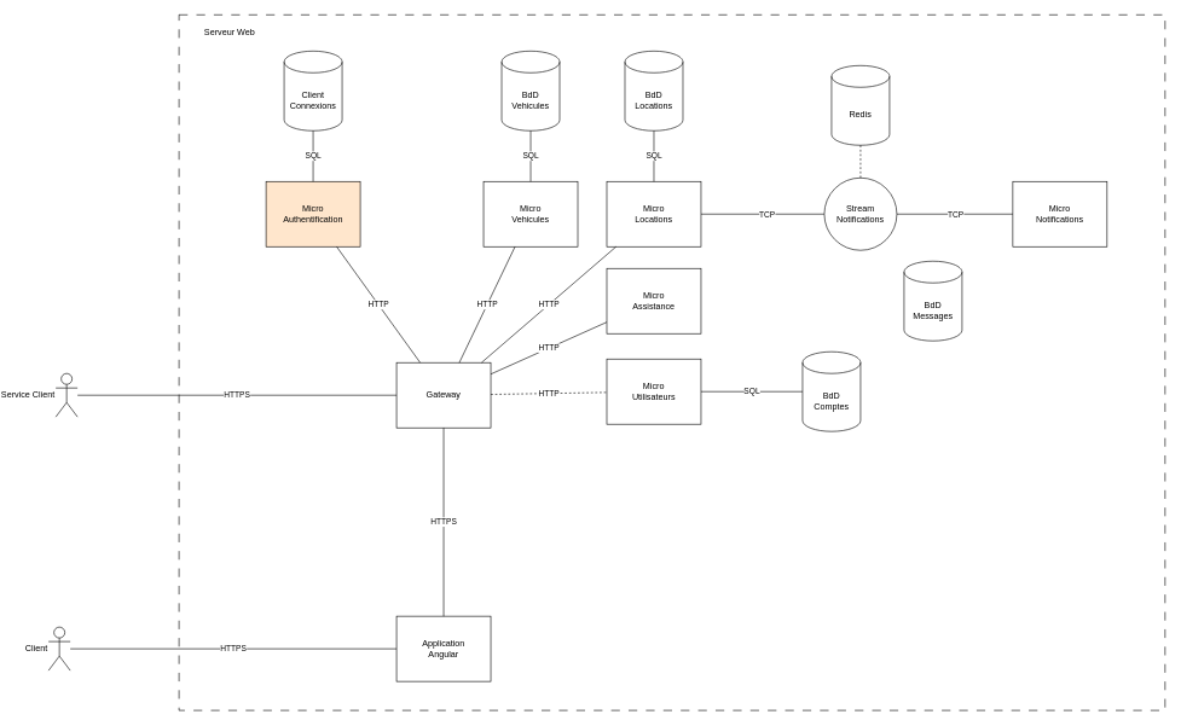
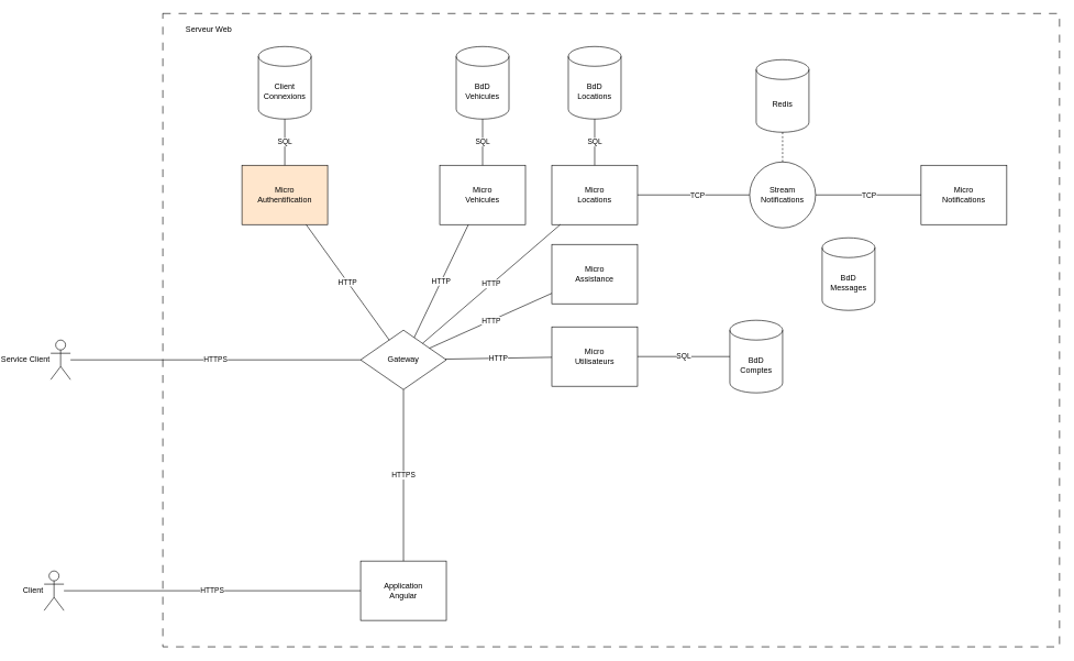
  <mxCell id="0" />
  <mxCell id="1" parent="0" />
  <mxCell id="2" value="" style="rounded=0;whiteSpace=wrap;html=1;dashed=1;dashPattern=12 12;" vertex="1" parent="1"><mxGeometry x="200" y="20" width="1360" height="960" as="geometry" /></mxCell>
  <mxCell id="3" value="Micro&lt;br&gt;Authentification" style="rounded=0;whiteSpace=wrap;html=1;fillColor=#ffe6cc;" vertex="1" parent="1"><mxGeometry x="320" y="250" width="130" height="90" as="geometry" /></mxCell>
  <mxCell id="4" value="Micro&lt;br&gt;Locations" style="rounded=0;whiteSpace=wrap;html=1;" vertex="1" parent="1"><mxGeometry x="790" y="250" width="130" height="90" as="geometry" /></mxCell>
  <mxCell id="5" value="Micro&lt;br&gt;Vehicules" style="rounded=0;whiteSpace=wrap;html=1;" vertex="1" parent="1"><mxGeometry x="620" y="250" width="130" height="90" as="geometry" /></mxCell>
  <mxCell id="6" value="Micro&lt;br&gt;Assistance" style="rounded=0;whiteSpace=wrap;html=1;" vertex="1" parent="1"><mxGeometry x="790" y="370" width="130" height="90" as="geometry" /></mxCell>
  <mxCell id="7" value="Micro&lt;br&gt;Utilisateurs" style="rounded=0;whiteSpace=wrap;html=1;" vertex="1" parent="1"><mxGeometry x="790" y="495" width="130" height="90" as="geometry" /></mxCell>
  <mxCell id="8" value="Micro&lt;br&gt;Notifications" style="rounded=0;whiteSpace=wrap;html=1;" vertex="1" parent="1"><mxGeometry x="1350" y="250" width="130" height="90" as="geometry" /></mxCell>
- <mxCell id="9" value="Gateway" style="rounded=0;whiteSpace=wrap;html=1;" vertex="1" parent="1"><mxGeometry x="500" y="500" width="130" height="90" as="geometry" /></mxCell>
+ <mxCell id="9" value="Gateway" style="rhombus;whiteSpace=wrap;html=1;" vertex="1" parent="1"><mxGeometry x="500" y="500" width="130" height="90" as="geometry" /></mxCell>
  <mxCell id="10" value="HTTP" style="endArrow=none;html=1;rounded=0;" edge="1" parent="1" source="9" target="3"><mxGeometry width="50" height="50" relative="1" as="geometry"><mxPoint x="580" y="430" as="sourcePoint" /><mxPoint x="630" y="380" as="targetPoint" /></mxGeometry></mxCell>
  <mxCell id="11" value="HTTP" style="endArrow=none;html=1;rounded=0;" edge="1" parent="1" source="9" target="5"><mxGeometry width="50" height="50" relative="1" as="geometry"><mxPoint x="690" y="830" as="sourcePoint" /><mxPoint x="550" y="510" as="targetPoint" /></mxGeometry></mxCell>
  <mxCell id="12" value="HTTP" style="endArrow=none;html=1;rounded=0;" edge="1" parent="1" source="9" target="4"><mxGeometry width="50" height="50" relative="1" as="geometry"><mxPoint x="600" y="610" as="sourcePoint" /><mxPoint x="670" y="450" as="targetPoint" /></mxGeometry></mxCell>
- <mxCell id="13" value="HTTP" style="endArrow=none;html=1;rounded=0;dashed=1;" edge="1" parent="1" source="9" target="7"><mxGeometry width="50" height="50" relative="1" as="geometry"><mxPoint x="590" y="720" as="sourcePoint" /><mxPoint x="776" y="560" as="targetPoint" /></mxGeometry></mxCell>
+ <mxCell id="13" value="HTTP" style="endArrow=none;html=1;rounded=0;" edge="1" parent="1" source="9" target="7"><mxGeometry width="50" height="50" relative="1" as="geometry"><mxPoint x="590" y="720" as="sourcePoint" /><mxPoint x="776" y="560" as="targetPoint" /></mxGeometry></mxCell>
  <mxCell id="14" value="HTTP" style="endArrow=none;html=1;rounded=0;" edge="1" parent="1" source="9" target="6"><mxGeometry width="50" height="50" relative="1" as="geometry"><mxPoint x="600" y="780" as="sourcePoint" /><mxPoint x="686" y="460" as="targetPoint" /></mxGeometry></mxCell>
  <mxCell id="15" value="BdD&lt;br&gt;Vehicules" style="shape=cylinder3;whiteSpace=wrap;html=1;boundedLbl=1;backgroundOutline=1;size=15;" vertex="1" parent="1"><mxGeometry x="645" y="70" width="80" height="110" as="geometry" /></mxCell>
  <mxCell id="16" value="BdD&lt;br&gt;Comptes" style="shape=cylinder3;whiteSpace=wrap;html=1;boundedLbl=1;backgroundOutline=1;size=15;" vertex="1" parent="1"><mxGeometry x="1060" y="485" width="80" height="110" as="geometry" /></mxCell>
  <mxCell id="17" value="BdD&lt;br&gt;Locations" style="shape=cylinder3;whiteSpace=wrap;html=1;boundedLbl=1;backgroundOutline=1;size=15;" vertex="1" parent="1"><mxGeometry x="815" y="70" width="80" height="110" as="geometry" /></mxCell>
  <mxCell id="18" value="Client&lt;br&gt;Connexions" style="shape=cylinder3;whiteSpace=wrap;html=1;boundedLbl=1;backgroundOutline=1;size=15;" vertex="1" parent="1"><mxGeometry x="345" y="70" width="80" height="110" as="geometry" /></mxCell>
  <mxCell id="19" value="BdD&lt;br&gt;Messages" style="shape=cylinder3;whiteSpace=wrap;html=1;boundedLbl=1;backgroundOutline=1;size=15;" vertex="1" parent="1"><mxGeometry x="1200" y="360" width="80" height="110" as="geometry" /></mxCell>
  <mxCell id="20" value="" style="endArrow=none;html=1;rounded=0;" edge="1" parent="1" source="24" target="8"><mxGeometry width="50" height="50" relative="1" as="geometry"><mxPoint x="770" y="570" as="sourcePoint" /><mxPoint x="956" y="410" as="targetPoint" /></mxGeometry></mxCell>
  <mxCell id="21" value="TCP" style="edgeLabel;html=1;align=center;verticalAlign=middle;resizable=0;points=[];" vertex="1" connectable="0" parent="20"><mxGeometry x="-0.15" y="1" relative="1" as="geometry"><mxPoint x="12" y="1" as="offset" /></mxGeometry></mxCell>
  <mxCell id="22" value="" style="endArrow=none;html=1;rounded=0;" edge="1" parent="1" source="4" target="24"><mxGeometry width="50" height="50" relative="1" as="geometry"><mxPoint x="920" y="294" as="sourcePoint" /><mxPoint x="1350" y="286" as="targetPoint" /></mxGeometry></mxCell>
  <mxCell id="23" value="TCP" style="edgeLabel;html=1;align=center;verticalAlign=middle;resizable=0;points=[];" vertex="1" connectable="0" parent="22"><mxGeometry x="0.372" y="-2" relative="1" as="geometry"><mxPoint x="-27" y="-2" as="offset" /></mxGeometry></mxCell>
  <mxCell id="24" value="Stream&lt;br&gt;Notifications" style="ellipse;whiteSpace=wrap;html=1;aspect=fixed;" vertex="1" parent="1"><mxGeometry x="1090" y="245" width="100" height="100" as="geometry" /></mxCell>
  <mxCell id="25" value="SQL" style="endArrow=none;html=1;rounded=0;" edge="1" parent="1" source="7" target="16"><mxGeometry width="50" height="50" relative="1" as="geometry"><mxPoint x="1100" y="470" as="sourcePoint" /><mxPoint x="1380" y="477" as="targetPoint" /></mxGeometry></mxCell>
  <mxCell id="26" value="SQL" style="endArrow=none;html=1;rounded=0;" edge="1" parent="1" source="4" target="17"><mxGeometry width="50" height="50" relative="1" as="geometry"><mxPoint x="990" y="300" as="sourcePoint" /><mxPoint x="1160" y="300" as="targetPoint" /></mxGeometry></mxCell>
  <mxCell id="27" value="SQL" style="endArrow=none;html=1;rounded=0;" edge="1" parent="1" source="5" target="15"><mxGeometry width="50" height="50" relative="1" as="geometry"><mxPoint x="870" y="340" as="sourcePoint" /><mxPoint x="871" y="290" as="targetPoint" /></mxGeometry></mxCell>
  <mxCell id="28" value="SQL" style="endArrow=none;html=1;rounded=0;" edge="1" parent="1" source="3" target="18"><mxGeometry width="50" height="50" relative="1" as="geometry"><mxPoint x="690" y="350" as="sourcePoint" /><mxPoint x="690" y="300" as="targetPoint" /></mxGeometry></mxCell>
  <mxCell id="29" value="Redis" style="shape=cylinder3;whiteSpace=wrap;html=1;boundedLbl=1;backgroundOutline=1;size=15;" vertex="1" parent="1"><mxGeometry x="1100" y="90" width="80" height="110" as="geometry" /></mxCell>
  <mxCell id="30" value="" style="endArrow=none;html=1;rounded=0;dashed=1;" edge="1" parent="1" source="24" target="29"><mxGeometry width="50" height="50" relative="1" as="geometry"><mxPoint x="1220" y="290" as="sourcePoint" /><mxPoint x="1380" y="290" as="targetPoint" /></mxGeometry></mxCell>
  <mxCell id="31" value="Application&lt;br&gt;Angular" style="rounded=0;whiteSpace=wrap;html=1;" vertex="1" parent="1"><mxGeometry x="500" y="850" width="130" height="90" as="geometry" /></mxCell>
  <mxCell id="32" value="HTTPS" style="endArrow=none;html=1;rounded=0;" edge="1" parent="1" source="31" target="9"><mxGeometry width="50" height="50" relative="1" as="geometry"><mxPoint x="616" y="630" as="sourcePoint" /><mxPoint x="500" y="470" as="targetPoint" /></mxGeometry></mxCell>
  <mxCell id="33" value="Serveur Web" style="text;html=1;align=center;verticalAlign=middle;whiteSpace=wrap;rounded=0;" vertex="1" parent="1"><mxGeometry x="210" y="30" width="120" height="30" as="geometry" /></mxCell>
  <mxCell id="34" value="Client" style="shape=umlActor;verticalLabelPosition=middle;verticalAlign=middle;html=1;outlineConnect=0;labelPosition=left;align=right;" vertex="1" parent="1"><mxGeometry x="20" y="865" width="30" height="60" as="geometry" /></mxCell>
  <mxCell id="35" value="HTTPS" style="endArrow=none;html=1;rounded=0;" edge="1" parent="1" source="31" target="34"><mxGeometry width="50" height="50" relative="1" as="geometry"><mxPoint x="560" y="1040" as="sourcePoint" /><mxPoint x="560" y="780" as="targetPoint" /></mxGeometry></mxCell>
  <mxCell id="36" value="Service Client" style="shape=umlActor;verticalLabelPosition=middle;verticalAlign=middle;html=1;outlineConnect=0;labelPosition=left;align=right;" vertex="1" parent="1"><mxGeometry x="30" y="515" width="30" height="60" as="geometry" /></mxCell>
  <mxCell id="37" value="HTTPS" style="endArrow=none;html=1;rounded=0;" edge="1" parent="1" source="9" target="36"><mxGeometry width="50" height="50" relative="1" as="geometry"><mxPoint x="890" y="900" as="sourcePoint" /><mxPoint x="440" y="900" as="targetPoint" /></mxGeometry></mxCell>
